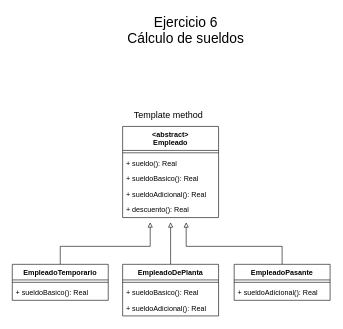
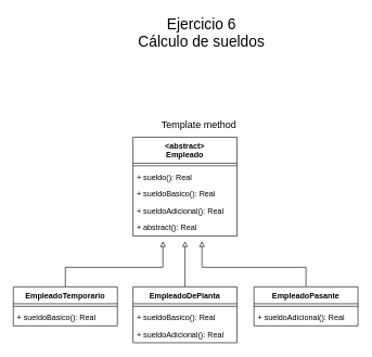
  <mxCell id="0" />
  <mxCell id="1" parent="0" />
  <mxCell id="2" value="&lt;abstract&gt;&#10;Empleado&#10;" style="swimlane;fontStyle=1;align=center;verticalAlign=top;childLayout=stackLayout;horizontal=1;startSize=40;horizontalStack=0;resizeParent=1;resizeParentMax=0;resizeLast=0;collapsible=1;marginBottom=0;" vertex="1" parent="1"><mxGeometry x="204" y="210" width="160" height="152" as="geometry" /></mxCell>
  <mxCell id="3" value="" style="line;strokeWidth=1;fillColor=none;align=left;verticalAlign=middle;spacingTop=-1;spacingLeft=3;spacingRight=3;rotatable=0;labelPosition=right;points=[];portConstraint=eastwest;" vertex="1" parent="2"><mxGeometry y="40" width="160" height="8" as="geometry" /></mxCell>
  <mxCell id="4" value="+ sueldo(): Real" style="text;strokeColor=none;fillColor=none;align=left;verticalAlign=top;spacingLeft=4;spacingRight=4;overflow=hidden;rotatable=0;points=[[0,0.5],[1,0.5]];portConstraint=eastwest;" vertex="1" parent="2"><mxGeometry y="48" width="160" height="26" as="geometry" /></mxCell>
  <mxCell id="5" value="+ sueldoBasico(): Real" style="text;strokeColor=none;fillColor=none;align=left;verticalAlign=top;spacingLeft=4;spacingRight=4;overflow=hidden;rotatable=0;points=[[0,0.5],[1,0.5]];portConstraint=eastwest;" vertex="1" parent="2"><mxGeometry y="74" width="160" height="26" as="geometry" /></mxCell>
  <mxCell id="6" value="+ sueldoAdicional(): Real" style="text;strokeColor=none;fillColor=none;align=left;verticalAlign=top;spacingLeft=4;spacingRight=4;overflow=hidden;rotatable=0;points=[[0,0.5],[1,0.5]];portConstraint=eastwest;" vertex="1" parent="2"><mxGeometry y="100" width="160" height="26" as="geometry" /></mxCell>
- <mxCell id="7" value="+ descuento(): Real" style="text;strokeColor=none;fillColor=none;align=left;verticalAlign=top;spacingLeft=4;spacingRight=4;overflow=hidden;rotatable=0;points=[[0,0.5],[1,0.5]];portConstraint=eastwest;" vertex="1" parent="2"><mxGeometry y="126" width="160" height="26" as="geometry" /></mxCell>
+ <mxCell id="7" value="+ abstract(): Real" style="text;strokeColor=none;fillColor=none;align=left;verticalAlign=top;spacingLeft=4;spacingRight=4;overflow=hidden;rotatable=0;points=[[0,0.5],[1,0.5]];portConstraint=eastwest;" vertex="1" parent="2"><mxGeometry y="126" width="160" height="26" as="geometry" /></mxCell>
  <mxCell id="8" style="edgeStyle=orthogonalEdgeStyle;rounded=0;orthogonalLoop=1;jettySize=auto;html=1;fontSize=15;endArrow=block;endFill=0;" edge="1" parent="1" source="9"><mxGeometry relative="1" as="geometry"><mxPoint x="250" y="370" as="targetPoint" /><Array as="points"><mxPoint x="100" y="410" /><mxPoint x="250" y="410" /></Array></mxGeometry></mxCell>
  <mxCell id="9" value="EmpleadoTemporario" style="swimlane;fontStyle=1;align=center;verticalAlign=top;childLayout=stackLayout;horizontal=1;startSize=26;horizontalStack=0;resizeParent=1;resizeParentMax=0;resizeLast=0;collapsible=1;marginBottom=0;" vertex="1" parent="1"><mxGeometry x="20" y="440" width="160" height="60" as="geometry" /></mxCell>
  <mxCell id="10" value="" style="line;strokeWidth=1;fillColor=none;align=left;verticalAlign=middle;spacingTop=-1;spacingLeft=3;spacingRight=3;rotatable=0;labelPosition=right;points=[];portConstraint=eastwest;" vertex="1" parent="9"><mxGeometry y="26" width="160" height="8" as="geometry" /></mxCell>
  <mxCell id="11" value="+ sueldoBasico(): Real" style="text;strokeColor=none;fillColor=none;align=left;verticalAlign=top;spacingLeft=4;spacingRight=4;overflow=hidden;rotatable=0;points=[[0,0.5],[1,0.5]];portConstraint=eastwest;" vertex="1" parent="9"><mxGeometry y="34" width="160" height="26" as="geometry" /></mxCell>
  <mxCell id="12" value="Ejercicio 6&lt;br style=&quot;font-size: 23px;&quot;&gt;Cálculo de sueldos" style="text;html=1;align=center;verticalAlign=middle;resizable=0;points=[];autosize=1;strokeColor=none;fillColor=none;fontSize=23;" vertex="1" parent="1"><mxGeometry x="204" y="20" width="210" height="60" as="geometry" /></mxCell>
- <mxCell id="13" value="Template method" style="text;html=1;align=center;verticalAlign=middle;resizable=0;points=[];autosize=1;strokeColor=none;fillColor=none;fontSize=15;" vertex="1" parent="1"><mxGeometry x="215" y="180" width="130" height="20" as="geometry" /></mxCell>
+ <mxCell id="13" value="Template method" style="text;html=1;align=center;verticalAlign=middle;resizable=0;points=[];autosize=1;strokeColor=none;fillColor=none;fontSize=15;" vertex="1" parent="1"><mxGeometry x="240" y="180" width="130" height="20" as="geometry" /></mxCell>
  <mxCell id="14" style="edgeStyle=orthogonalEdgeStyle;rounded=0;orthogonalLoop=1;jettySize=auto;html=1;fontSize=15;endArrow=block;endFill=0;" edge="1" parent="1" source="15"><mxGeometry relative="1" as="geometry"><mxPoint x="284" y="370" as="targetPoint" /></mxGeometry></mxCell>
  <mxCell id="15" value="EmpleadoDePlanta" style="swimlane;fontStyle=1;align=center;verticalAlign=top;childLayout=stackLayout;horizontal=1;startSize=26;horizontalStack=0;resizeParent=1;resizeParentMax=0;resizeLast=0;collapsible=1;marginBottom=0;" vertex="1" parent="1"><mxGeometry x="204" y="440" width="160" height="86" as="geometry" /></mxCell>
  <mxCell id="16" value="" style="line;strokeWidth=1;fillColor=none;align=left;verticalAlign=middle;spacingTop=-1;spacingLeft=3;spacingRight=3;rotatable=0;labelPosition=right;points=[];portConstraint=eastwest;" vertex="1" parent="15"><mxGeometry y="26" width="160" height="8" as="geometry" /></mxCell>
  <mxCell id="17" value="+ sueldoBasico(): Real" style="text;strokeColor=none;fillColor=none;align=left;verticalAlign=top;spacingLeft=4;spacingRight=4;overflow=hidden;rotatable=0;points=[[0,0.5],[1,0.5]];portConstraint=eastwest;" vertex="1" parent="15"><mxGeometry y="34" width="160" height="26" as="geometry" /></mxCell>
  <mxCell id="18" value="+ sueldoAdicional(): Real" style="text;strokeColor=none;fillColor=none;align=left;verticalAlign=top;spacingLeft=4;spacingRight=4;overflow=hidden;rotatable=0;points=[[0,0.5],[1,0.5]];portConstraint=eastwest;" vertex="1" parent="15"><mxGeometry y="60" width="160" height="26" as="geometry" /></mxCell>
  <mxCell id="19" style="edgeStyle=orthogonalEdgeStyle;rounded=0;orthogonalLoop=1;jettySize=auto;html=1;fontSize=15;endArrow=block;endFill=0;" edge="1" parent="1" source="20"><mxGeometry relative="1" as="geometry"><mxPoint x="310" y="370" as="targetPoint" /><Array as="points"><mxPoint x="470" y="410" /><mxPoint x="310" y="410" /></Array></mxGeometry></mxCell>
  <mxCell id="20" value="EmpleadoPasante" style="swimlane;fontStyle=1;align=center;verticalAlign=top;childLayout=stackLayout;horizontal=1;startSize=26;horizontalStack=0;resizeParent=1;resizeParentMax=0;resizeLast=0;collapsible=1;marginBottom=0;" vertex="1" parent="1"><mxGeometry x="390" y="440" width="160" height="60" as="geometry" /></mxCell>
  <mxCell id="21" value="" style="line;strokeWidth=1;fillColor=none;align=left;verticalAlign=middle;spacingTop=-1;spacingLeft=3;spacingRight=3;rotatable=0;labelPosition=right;points=[];portConstraint=eastwest;" vertex="1" parent="20"><mxGeometry y="26" width="160" height="8" as="geometry" /></mxCell>
  <mxCell id="22" value="+ sueldoAdicional(): Real" style="text;strokeColor=none;fillColor=none;align=left;verticalAlign=top;spacingLeft=4;spacingRight=4;overflow=hidden;rotatable=0;points=[[0,0.5],[1,0.5]];portConstraint=eastwest;" vertex="1" parent="20"><mxGeometry y="34" width="160" height="26" as="geometry" /></mxCell>
